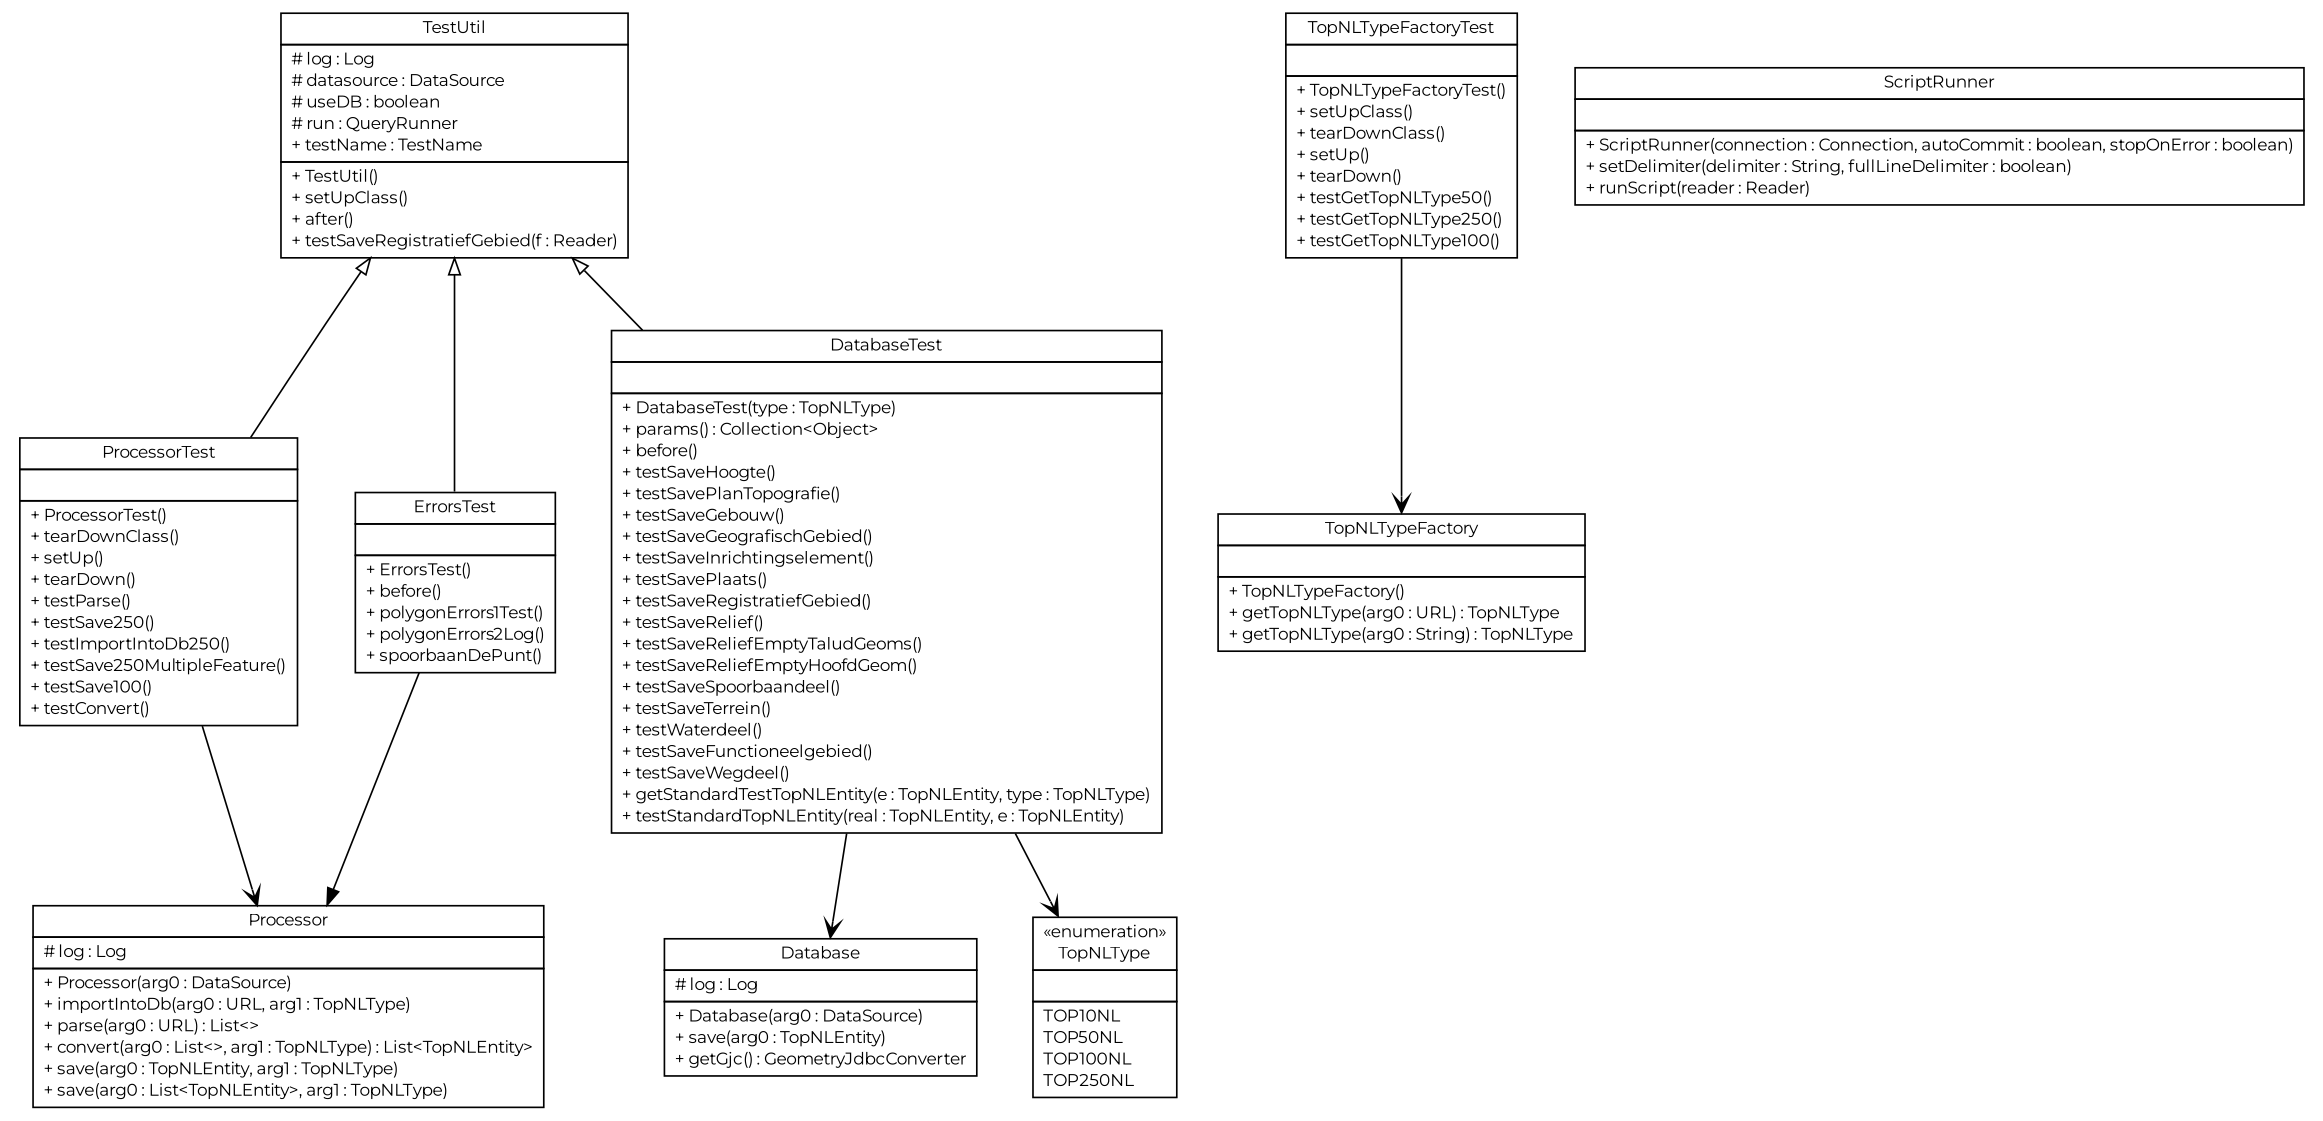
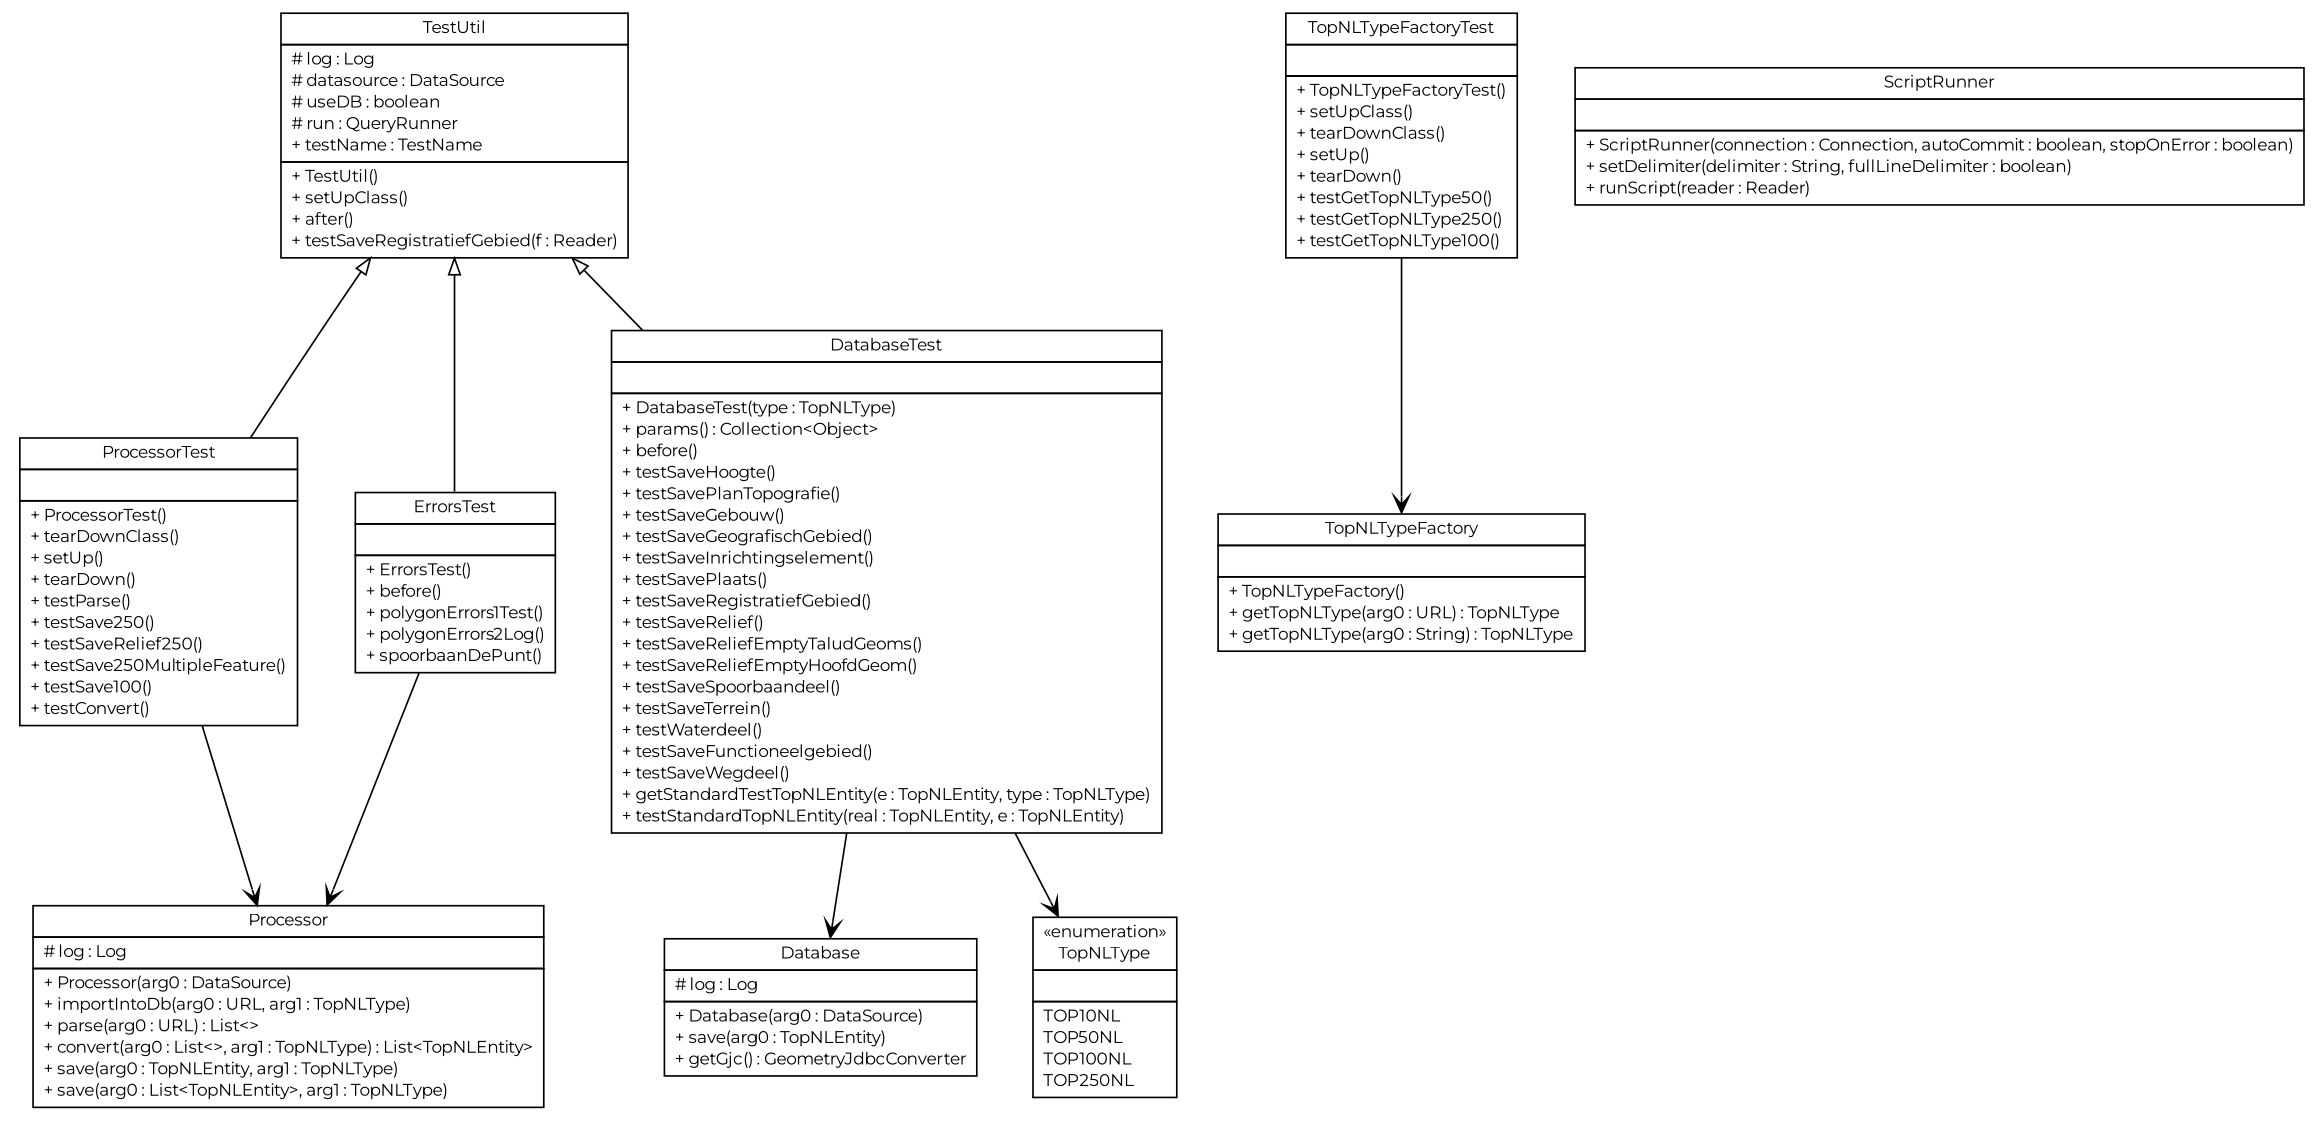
  digraph {
    fontname=Montserrat
    nodesep=0.25
    ranksep=0.5
    node [fontcolor=black fontname=Montserrat fontsize=10.0 shape=plaintext]
    edge [arrowhead=open color=black fontcolor=black fontname=Montserrat fontsize=10.0 headport=p labelfontname=Helvetica labelfontsize=10 tailport=p]
-   n1 [label=<<table title="nl.b3p.topnl.ProcessorTest" border="0" cellborder="1" cellspacing="0" cellpadding="2" port="p" href="./ProcessorTest.html"> 		<tr><td><table border="0" cellspacing="0" cellpadding="1"> <tr><td align="center" balign="center"> ProcessorTest </td></tr> 		</table></td></tr> 		<tr><td><table border="0" cellspacing="0" cellpadding="1"> <tr><td align="left" balign="left">  </td></tr> 		</table></td></tr> 		<tr><td><table border="0" cellspacing="0" cellpadding="1"> <tr><td align="left" balign="left"> + ProcessorTest() </td></tr> <tr><td align="left" balign="left"> + tearDownClass() </td></tr> <tr><td align="left" balign="left"> + setUp() </td></tr> <tr><td align="left" balign="left"> + tearDown() </td></tr> <tr><td align="left" balign="left"> + testParse() </td></tr> <tr><td align="left" balign="left"> + testSave250() </td></tr> <tr><td align="left" balign="left"> + testImportIntoDb250() </td></tr> <tr><td align="left" balign="left"> + testSave250MultipleFeature() </td></tr> <tr><td align="left" balign="left"> + testSave100() </td></tr> <tr><td align="left" balign="left"> + testConvert() </td></tr> 		</table></td></tr> 		</table>>]
+   n1 [label=<<table title="nl.b3p.topnl.ProcessorTest" border="0" cellborder="1" cellspacing="0" cellpadding="2" port="p" href="./ProcessorTest.html"> 		<tr><td><table border="0" cellspacing="0" cellpadding="1"> <tr><td align="center" balign="center"> ProcessorTest </td></tr> 		</table></td></tr> 		<tr><td><table border="0" cellspacing="0" cellpadding="1"> <tr><td align="left" balign="left">  </td></tr> 		</table></td></tr> 		<tr><td><table border="0" cellspacing="0" cellpadding="1"> <tr><td align="left" balign="left"> + ProcessorTest() </td></tr> <tr><td align="left" balign="left"> + tearDownClass() </td></tr> <tr><td align="left" balign="left"> + setUp() </td></tr> <tr><td align="left" balign="left"> + tearDown() </td></tr> <tr><td align="left" balign="left"> + testParse() </td></tr> <tr><td align="left" balign="left"> + testSave250() </td></tr> <tr><td align="left" balign="left"> + testSaveRelief250() </td></tr> <tr><td align="left" balign="left"> + testSave250MultipleFeature() </td></tr> <tr><td align="left" balign="left"> + testSave100() </td></tr> <tr><td align="left" balign="left"> + testConvert() </td></tr> 		</table></td></tr> 		</table>>]
    n2 [label=<<table title="nl.b3p.topnl.Processor" border="0" cellborder="1" cellspacing="0" cellpadding="2" port="p"> 		<tr><td><table border="0" cellspacing="0" cellpadding="1"> <tr><td align="center" balign="center"> Processor </td></tr> 		</table></td></tr> 		<tr><td><table border="0" cellspacing="0" cellpadding="1"> <tr><td align="left" balign="left"> # log : Log </td></tr> 		</table></td></tr> 		<tr><td><table border="0" cellspacing="0" cellpadding="1"> <tr><td align="left" balign="left"> + Processor(arg0 : DataSource) </td></tr> <tr><td align="left" balign="left"> + importIntoDb(arg0 : URL, arg1 : TopNLType) </td></tr> <tr><td align="left" balign="left"> + parse(arg0 : URL) : List&lt;&gt; </td></tr> <tr><td align="left" balign="left"> + convert(arg0 : List&lt;&gt;, arg1 : TopNLType) : List&lt;TopNLEntity&gt; </td></tr> <tr><td align="left" balign="left"> + save(arg0 : TopNLEntity, arg1 : TopNLType) </td></tr> <tr><td align="left" balign="left"> + save(arg0 : List&lt;TopNLEntity&gt;, arg1 : TopNLType) </td></tr> 		</table></td></tr> 		</table>>]
    n3 [label=<<table title="nl.b3p.topnl.TestUtil" border="0" cellborder="1" cellspacing="0" cellpadding="2" port="p" href="./TestUtil.html"> 		<tr><td><table border="0" cellspacing="0" cellpadding="1"> <tr><td align="center" balign="center"> TestUtil </td></tr> 		</table></td></tr> 		<tr><td><table border="0" cellspacing="0" cellpadding="1"> <tr><td align="left" balign="left"> # log : Log </td></tr> <tr><td align="left" balign="left"> # datasource : DataSource </td></tr> <tr><td align="left" balign="left"> # useDB : boolean </td></tr> <tr><td align="left" balign="left"> # run : QueryRunner </td></tr> <tr><td align="left" balign="left"> + testName : TestName </td></tr> 		</table></td></tr> 		<tr><td><table border="0" cellspacing="0" cellpadding="1"> <tr><td align="left" balign="left"> + TestUtil() </td></tr> <tr><td align="left" balign="left"> + setUpClass() </td></tr> <tr><td align="left" balign="left"> + after() </td></tr> <tr><td align="left" balign="left"> + testSaveRegistratiefGebied(f : Reader) </td></tr> 		</table></td></tr> 		</table>>]
    n4 [label=<<table title="nl.b3p.topnl.DatabaseTest" border="0" cellborder="1" cellspacing="0" cellpadding="2" port="p" href="./DatabaseTest.html"> 		<tr><td><table border="0" cellspacing="0" cellpadding="1"> <tr><td align="center" balign="center"> DatabaseTest </td></tr> 		</table></td></tr> 		<tr><td><table border="0" cellspacing="0" cellpadding="1"> <tr><td align="left" balign="left">  </td></tr> 		</table></td></tr> 		<tr><td><table border="0" cellspacing="0" cellpadding="1"> <tr><td align="left" balign="left"> + DatabaseTest(type : TopNLType) </td></tr> <tr><td align="left" balign="left"> + params() : Collection&lt;Object&gt; </td></tr> <tr><td align="left" balign="left"> + before() </td></tr> <tr><td align="left" balign="left"> + testSaveHoogte() </td></tr> <tr><td align="left" balign="left"> + testSavePlanTopografie() </td></tr> <tr><td align="left" balign="left"> + testSaveGebouw() </td></tr> <tr><td align="left" balign="left"> + testSaveGeografischGebied() </td></tr> <tr><td align="left" balign="left"> + testSaveInrichtingselement() </td></tr> <tr><td align="left" balign="left"> + testSavePlaats() </td></tr> <tr><td align="left" balign="left"> + testSaveRegistratiefGebied() </td></tr> <tr><td align="left" balign="left"> + testSaveRelief() </td></tr> <tr><td align="left" balign="left"> + testSaveReliefEmptyTaludGeoms() </td></tr> <tr><td align="left" balign="left"> + testSaveReliefEmptyHoofdGeom() </td></tr> <tr><td align="left" balign="left"> + testSaveSpoorbaandeel() </td></tr> <tr><td align="left" balign="left"> + testSaveTerrein() </td></tr> <tr><td align="left" balign="left"> + testWaterdeel() </td></tr> <tr><td align="left" balign="left"> + testSaveFunctioneelgebied() </td></tr> <tr><td align="left" balign="left"> + testSaveWegdeel() </td></tr> <tr><td align="left" balign="left"> + getStandardTestTopNLEntity(e : TopNLEntity, type : TopNLType) </td></tr> <tr><td align="left" balign="left"> + testStandardTopNLEntity(real : TopNLEntity, e : TopNLEntity) </td></tr> 		</table></td></tr> 		</table>>]
    n5 [label=<<table title="nl.b3p.topnl.ErrorsTest" border="0" cellborder="1" cellspacing="0" cellpadding="2" port="p" href="./ErrorsTest.html"> 		<tr><td><table border="0" cellspacing="0" cellpadding="1"> <tr><td align="center" balign="center"> ErrorsTest </td></tr> 		</table></td></tr> 		<tr><td><table border="0" cellspacing="0" cellpadding="1"> <tr><td align="left" balign="left">  </td></tr> 		</table></td></tr> 		<tr><td><table border="0" cellspacing="0" cellpadding="1"> <tr><td align="left" balign="left"> + ErrorsTest() </td></tr> <tr><td align="left" balign="left"> + before() </td></tr> <tr><td align="left" balign="left"> + polygonErrors1Test() </td></tr> <tr><td align="left" balign="left"> + polygonErrors2Log() </td></tr> <tr><td align="left" balign="left"> + spoorbaanDePunt() </td></tr> 		</table></td></tr> 		</table>>]
    n6 [label=<<table title="nl.b3p.topnl.Database" border="0" cellborder="1" cellspacing="0" cellpadding="2" port="p"> 		<tr><td><table border="0" cellspacing="0" cellpadding="1"> <tr><td align="center" balign="center"> Database </td></tr> 		</table></td></tr> 		<tr><td><table border="0" cellspacing="0" cellpadding="1"> <tr><td align="left" balign="left"> # log : Log </td></tr> 		</table></td></tr> 		<tr><td><table border="0" cellspacing="0" cellpadding="1"> <tr><td align="left" balign="left"> + Database(arg0 : DataSource) </td></tr> <tr><td align="left" balign="left"> + save(arg0 : TopNLEntity) </td></tr> <tr><td align="left" balign="left"> + getGjc() : GeometryJdbcConverter </td></tr> 		</table></td></tr> 		</table>>]
    n7 [label=<<table title="nl.b3p.topnl.TopNLType" border="0" cellborder="1" cellspacing="0" cellpadding="2" port="p"> 		<tr><td><table border="0" cellspacing="0" cellpadding="1"> <tr><td align="center" balign="center"> &#171;enumeration&#187; </td></tr> <tr><td align="center" balign="center"> TopNLType </td></tr> 		</table></td></tr> 		<tr><td><table border="0" cellspacing="0" cellpadding="1"> <tr><td align="left" balign="left">  </td></tr> 		</table></td></tr> 		<tr><td><table border="0" cellspacing="0" cellpadding="1"> <tr><td align="left" balign="left"> TOP10NL </td></tr> <tr><td align="left" balign="left"> TOP50NL </td></tr> <tr><td align="left" balign="left"> TOP100NL </td></tr> <tr><td align="left" balign="left"> TOP250NL </td></tr> 		</table></td></tr> 		</table>>]
    n8 [label=<<table title="nl.b3p.topnl.TopNLTypeFactoryTest" border="0" cellborder="1" cellspacing="0" cellpadding="2" port="p" href="./TopNLTypeFactoryTest.html"> 		<tr><td><table border="0" cellspacing="0" cellpadding="1"> <tr><td align="center" balign="center"> TopNLTypeFactoryTest </td></tr> 		</table></td></tr> 		<tr><td><table border="0" cellspacing="0" cellpadding="1"> <tr><td align="left" balign="left">  </td></tr> 		</table></td></tr> 		<tr><td><table border="0" cellspacing="0" cellpadding="1"> <tr><td align="left" balign="left"> + TopNLTypeFactoryTest() </td></tr> <tr><td align="left" balign="left"> + setUpClass() </td></tr> <tr><td align="left" balign="left"> + tearDownClass() </td></tr> <tr><td align="left" balign="left"> + setUp() </td></tr> <tr><td align="left" balign="left"> + tearDown() </td></tr> <tr><td align="left" balign="left"> + testGetTopNLType50() </td></tr> <tr><td align="left" balign="left"> + testGetTopNLType250() </td></tr> <tr><td align="left" balign="left"> + testGetTopNLType100() </td></tr> 		</table></td></tr> 		</table>>]
    n9 [label=<<table title="nl.b3p.topnl.TopNLTypeFactory" border="0" cellborder="1" cellspacing="0" cellpadding="2" port="p"> 		<tr><td><table border="0" cellspacing="0" cellpadding="1"> <tr><td align="center" balign="center"> TopNLTypeFactory </td></tr> 		</table></td></tr> 		<tr><td><table border="0" cellspacing="0" cellpadding="1"> <tr><td align="left" balign="left">  </td></tr> 		</table></td></tr> 		<tr><td><table border="0" cellspacing="0" cellpadding="1"> <tr><td align="left" balign="left"> + TopNLTypeFactory() </td></tr> <tr><td align="left" balign="left"> + getTopNLType(arg0 : URL) : TopNLType </td></tr> <tr><td align="left" balign="left"> + getTopNLType(arg0 : String) : TopNLType </td></tr> 		</table></td></tr> 		</table>>]
    n10 [label=<<table title="nl.b3p.topnl.ScriptRunner" border="0" cellborder="1" cellspacing="0" cellpadding="2" port="p" href="./ScriptRunner.html"> 		<tr><td><table border="0" cellspacing="0" cellpadding="1"> <tr><td align="center" balign="center"> ScriptRunner </td></tr> 		</table></td></tr> 		<tr><td><table border="0" cellspacing="0" cellpadding="1"> <tr><td align="left" balign="left">  </td></tr> 		</table></td></tr> 		<tr><td><table border="0" cellspacing="0" cellpadding="1"> <tr><td align="left" balign="left"> + ScriptRunner(connection : Connection, autoCommit : boolean, stopOnError : boolean) </td></tr> <tr><td align="left" balign="left"> + setDelimiter(delimiter : String, fullLineDelimiter : boolean) </td></tr> <tr><td align="left" balign="left"> + runScript(reader : Reader) </td></tr> 		</table></td></tr> 		</table>>]
    n1 -> n2
    n3 -> n1 [arrowtail=empty dir=back fontsize=10 arrowhead="" color="" fontcolor=""]
    n3 -> n4 [arrowtail=empty dir=back fontsize=10 arrowhead="" color="" fontcolor=""]
    n3 -> n5 [arrowtail=empty dir=back fontsize=10 arrowhead="" color="" fontcolor=""]
    n4 -> n6
    n4 -> n7
-   n5 -> n2 [arrowhead=normal]
+   n5 -> n2
    n8 -> n9
  }
